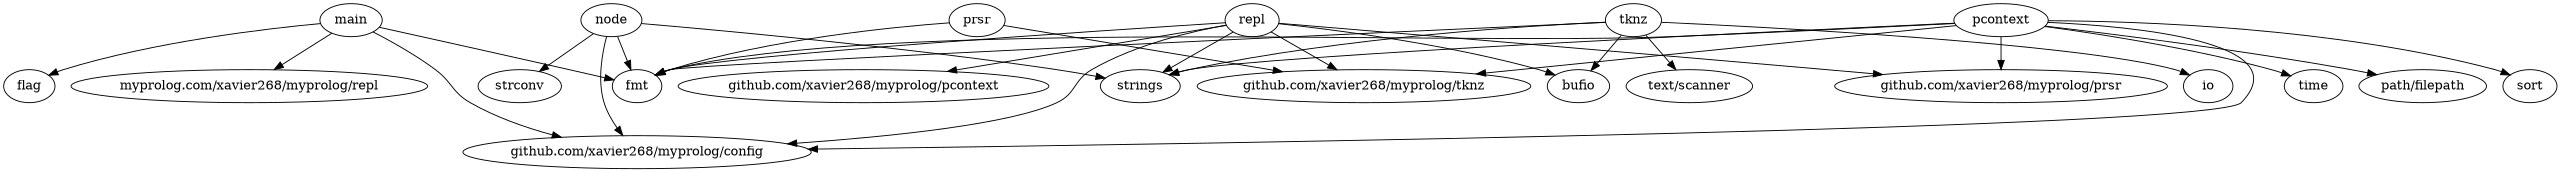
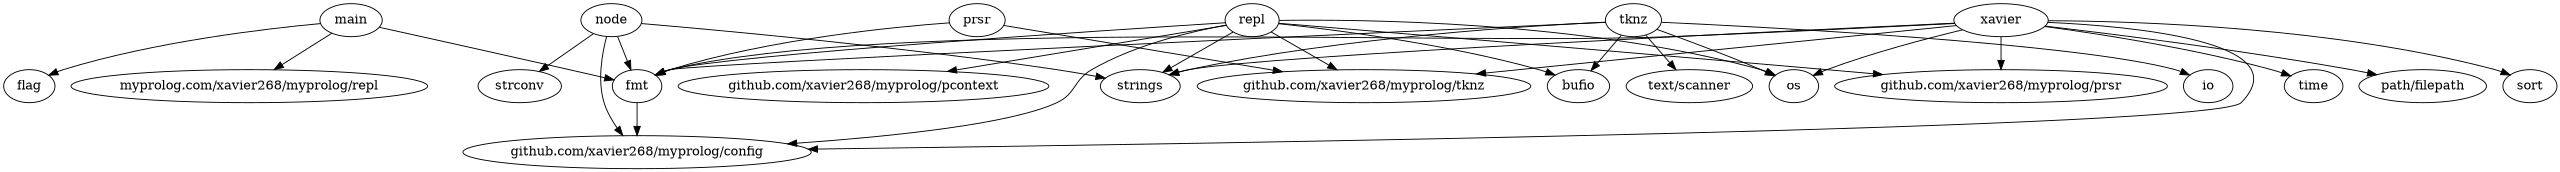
  strict digraph {
    tknz
    bufio
    fmt
    io
+   os
    strings
    "text/scanner"
    main
    flag
    "github.com/xavier268/myprolog/config"
    n11 [label="myprolog.com/xavier268/myprolog/repl"]
    "node"
    strconv
-   pcontext
+   pcontext [label=xavier]
    time
    "path/filepath"
    "github.com/xavier268/myprolog/prsr"
    "github.com/xavier268/myprolog/tknz"
    sort
    prsr
    repl
    "github.com/xavier268/myprolog/pcontext"
    tknz -> bufio
    tknz -> fmt
    tknz -> io
+   tknz -> os
    tknz -> strings
    tknz -> "text/scanner"
    main -> fmt
    main -> flag
-   main -> "github.com/xavier268/myprolog/config"
+   fmt -> "github.com/xavier268/myprolog/config"
    main -> n11
    "node" -> fmt
    "node" -> strings
    "node" -> "github.com/xavier268/myprolog/config"
    "node" -> strconv
    pcontext -> fmt
+   pcontext -> os
    pcontext -> strings
    pcontext -> "github.com/xavier268/myprolog/config"
    pcontext -> time
    pcontext -> "path/filepath"
    pcontext -> "github.com/xavier268/myprolog/prsr"
    pcontext -> "github.com/xavier268/myprolog/tknz"
    pcontext -> sort
    prsr -> fmt
    prsr -> "github.com/xavier268/myprolog/tknz"
    repl -> bufio
    repl -> fmt
+   repl -> os
    repl -> strings
    repl -> "github.com/xavier268/myprolog/config"
    repl -> "github.com/xavier268/myprolog/prsr"
    repl -> "github.com/xavier268/myprolog/tknz"
    repl -> "github.com/xavier268/myprolog/pcontext"
  }
